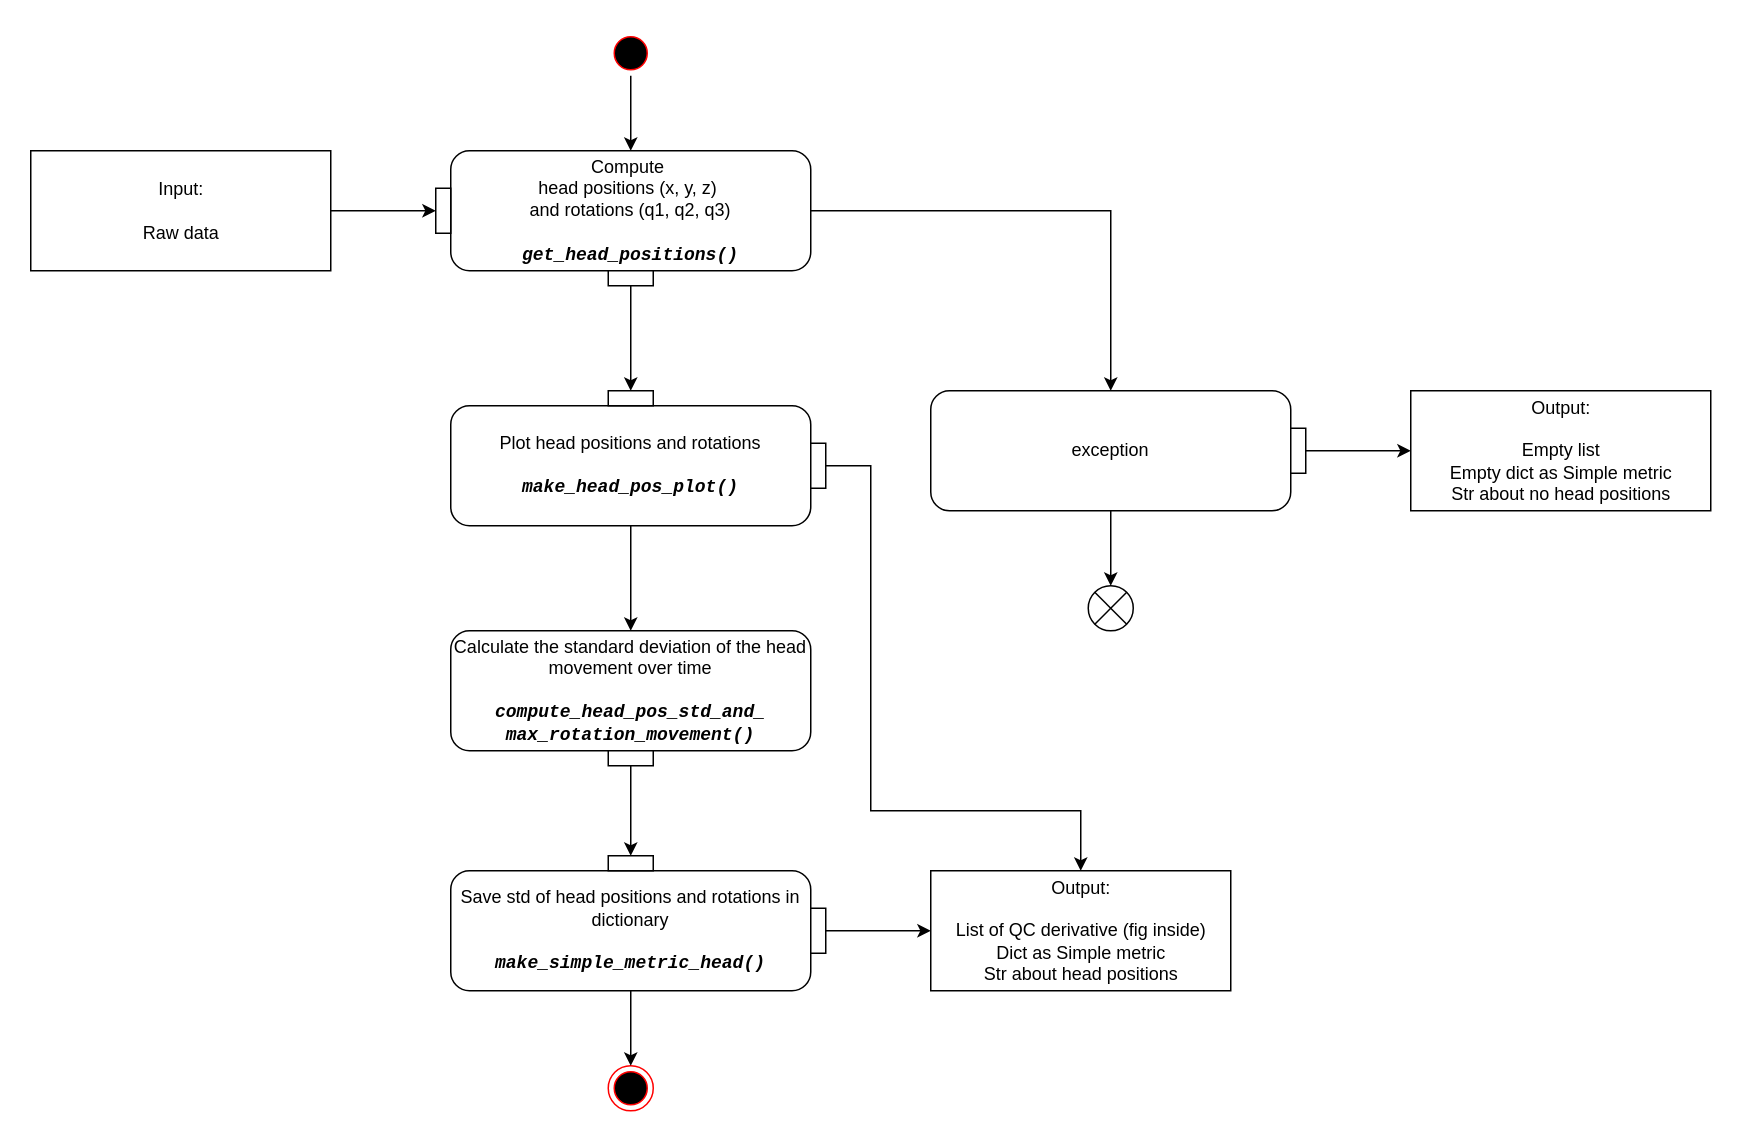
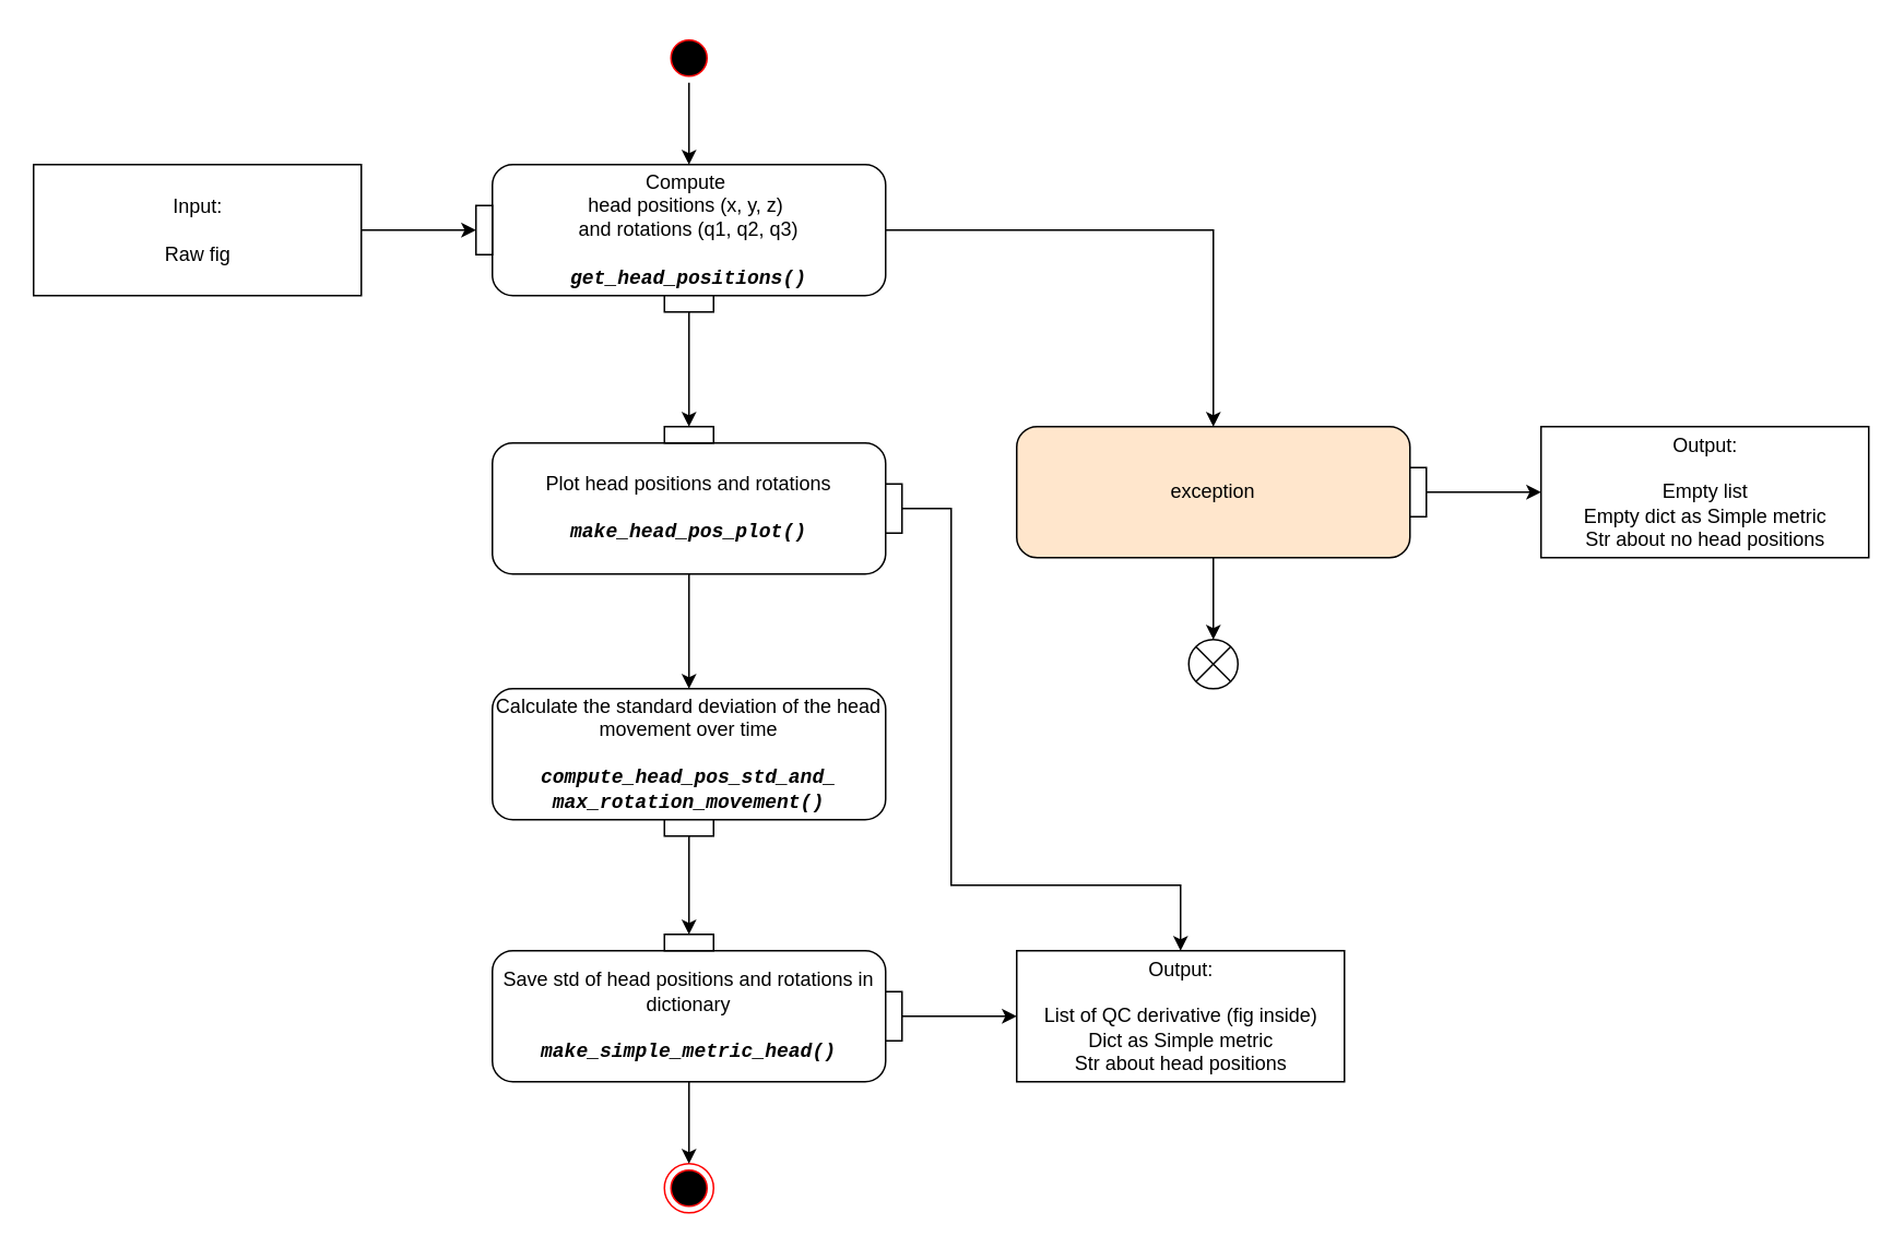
  <mxCell id="0" />
  <mxCell id="1" parent="0" />
  <mxCell id="2" value="" style="ellipse;html=1;shape=startState;fillColor=#000000;strokeColor=#ff0000;" parent="1" vertex="1"><mxGeometry x="405" y="20" width="30" height="30" as="geometry" /></mxCell>
  <mxCell id="3" value="" style="ellipse;html=1;shape=endState;fillColor=#000000;strokeColor=#ff0000;" parent="1" vertex="1"><mxGeometry x="405" y="710" width="30" height="30" as="geometry" /></mxCell>
  <mxCell id="4" value="Output:&lt;br&gt;&lt;br&gt;List of QC derivative (fig inside)&lt;br&gt;Dict as Simple metric&lt;br&gt;Str about head positions" style="html=1;dashed=0;fontFamily=Helvetica;fontSize=12;fontColor=rgb(0, 0, 0);align=center;strokeColor=rgb(0, 0, 0);fillColor=rgb(255, 255, 255);" parent="1" vertex="1"><mxGeometry x="620" y="580" width="200" height="80" as="geometry" /></mxCell>
- <mxCell id="5" value="Input:&lt;br&gt;&lt;br&gt;Raw data" style="html=1;" parent="1" vertex="1"><mxGeometry x="20" y="100" width="200" height="80" as="geometry" /></mxCell>
+ <mxCell id="5" value="Input:&lt;br&gt;&lt;br&gt;Raw fig" style="html=1;" parent="1" vertex="1"><mxGeometry x="20" y="100" width="200" height="80" as="geometry" /></mxCell>
  <mxCell id="6" value="" style="edgeStyle=orthogonalEdgeStyle;rounded=0;orthogonalLoop=1;jettySize=auto;html=1;fontFamily=Courier New;fontSize=12;" parent="1" source="25" target="29" edge="1"><mxGeometry relative="1" as="geometry" /></mxCell>
  <mxCell id="7" value="" style="edgeStyle=orthogonalEdgeStyle;rounded=0;orthogonalLoop=1;jettySize=auto;html=1;fontFamily=Courier New;fontSize=12;" parent="1" source="28" target="4" edge="1"><mxGeometry relative="1" as="geometry" /></mxCell>
  <mxCell id="8" value="" style="edgeStyle=orthogonalEdgeStyle;rounded=0;orthogonalLoop=1;jettySize=auto;html=1;fontFamily=Courier New;fontSize=12;" parent="1" source="27" target="3" edge="1"><mxGeometry relative="1" as="geometry" /></mxCell>
  <mxCell id="9" value="Output:&lt;br&gt;&lt;br&gt;Empty list&lt;br&gt;Empty dict as Simple metric&lt;br&gt;Str about no head positions" style="html=1;dashed=0;fontFamily=Helvetica;fontSize=12;fontColor=rgb(0, 0, 0);align=center;strokeColor=rgb(0, 0, 0);fillColor=rgb(255, 255, 255);" parent="1" vertex="1"><mxGeometry x="940" y="260" width="200" height="80" as="geometry" /></mxCell>
  <mxCell id="10" value="" style="shape=sumEllipse;perimeter=ellipsePerimeter;whiteSpace=wrap;html=1;backgroundOutline=1;fontFamily=Courier New;fontSize=12;" parent="1" vertex="1"><mxGeometry x="725" y="390" width="30" height="30" as="geometry" /></mxCell>
  <mxCell id="11" value="" style="edgeStyle=orthogonalEdgeStyle;rounded=0;orthogonalLoop=1;jettySize=auto;html=1;fontFamily=Courier New;fontSize=12;" parent="1" source="2" target="17" edge="1"><mxGeometry relative="1" as="geometry" /></mxCell>
  <mxCell id="12" style="edgeStyle=orthogonalEdgeStyle;rounded=0;orthogonalLoop=1;jettySize=auto;html=1;entryX=0.5;entryY=0;entryDx=0;entryDy=0;fontFamily=Courier New;fontSize=12;" parent="1" source="17" target="21" edge="1"><mxGeometry relative="1" as="geometry" /></mxCell>
  <mxCell id="13" value="" style="edgeStyle=orthogonalEdgeStyle;rounded=0;orthogonalLoop=1;jettySize=auto;html=1;fontFamily=Courier New;fontSize=12;" parent="1" source="22" target="9" edge="1"><mxGeometry relative="1" as="geometry" /></mxCell>
  <mxCell id="14" value="" style="edgeStyle=orthogonalEdgeStyle;rounded=0;orthogonalLoop=1;jettySize=auto;html=1;fontFamily=Courier New;fontSize=12;" parent="1" source="21" target="10" edge="1"><mxGeometry relative="1" as="geometry" /></mxCell>
  <mxCell id="15" value="" style="edgeStyle=orthogonalEdgeStyle;rounded=0;orthogonalLoop=1;jettySize=auto;html=1;fontFamily=Courier New;fontSize=12;" parent="1" source="5" target="19" edge="1"><mxGeometry relative="1" as="geometry" /></mxCell>
  <mxCell id="16" value="" style="group" parent="1" vertex="1" connectable="0"><mxGeometry x="290" y="100" width="250" height="90" as="geometry" /></mxCell>
  <mxCell id="17" value="&lt;div style=&quot;border-color: var(--border-color);&quot;&gt;Compute&amp;nbsp;&lt;/div&gt;&lt;div style=&quot;border-color: var(--border-color);&quot;&gt;head positions (x, y, z)&amp;nbsp;&lt;/div&gt;&lt;div style=&quot;border-color: var(--border-color);&quot;&gt;and rotations (q1, q2, q3)&lt;/div&gt;&lt;br style=&quot;border-color: var(--border-color);&quot;&gt;&lt;div style=&quot;border-color: var(--border-color);&quot;&gt;&lt;font style=&quot;border-color: var(--border-color);&quot; face=&quot;Courier New&quot;&gt;&lt;b style=&quot;border-color: var(--border-color);&quot;&gt;&lt;i style=&quot;border-color: var(--border-color);&quot;&gt;get_head_positions()&lt;/i&gt;&lt;/b&gt;&lt;/font&gt;&lt;/div&gt;" style="html=1;align=center;verticalAlign=middle;rounded=1;absoluteArcSize=1;arcSize=25;dashed=0;fontFamily=Helvetica;fontSize=12;whiteSpace=wrap;container=0;noLabel=0;imageAlign=center;" parent="16" vertex="1"><mxGeometry x="10" width="240" height="80" as="geometry" /></mxCell>
  <mxCell id="18" value="pinOut 2" style="fontStyle=0;labelPosition=center;verticalLabelPosition=bottom;align=center;verticalAlign=top;spacingLeft=2;fontFamily=Helvetica;fontSize=12;resizable=0;container=0;noLabel=1;" parent="16" vertex="1"><mxGeometry x="115" y="80" width="30" height="10" as="geometry" /></mxCell>
  <mxCell id="19" value="pinIn 2" style="fontStyle=0;labelPosition=left;verticalLabelPosition=middle;align=right;verticalAlign=middle;spacingLeft=2;fontFamily=Helvetica;fontSize=12;flipH=0;resizable=0;container=0;noLabel=1;" parent="16" vertex="1"><mxGeometry y="25" width="10" height="30" as="geometry" /></mxCell>
  <mxCell id="20" value="" style="group" parent="1" vertex="1" connectable="0"><mxGeometry x="620" y="260" width="250" height="80" as="geometry" /></mxCell>
- <mxCell id="21" value="exception" style="html=1;align=center;verticalAlign=middle;rounded=1;absoluteArcSize=1;arcSize=25;dashed=0;fontFamily=Helvetica;fontSize=12;whiteSpace=wrap;container=0;noLabel=0;imageAlign=center;" parent="20" vertex="1"><mxGeometry width="240" height="80" as="geometry" /></mxCell>
+ <mxCell id="21" value="exception" style="html=1;align=center;verticalAlign=middle;rounded=1;absoluteArcSize=1;arcSize=25;dashed=0;fontFamily=Helvetica;fontSize=12;whiteSpace=wrap;container=0;noLabel=0;imageAlign=center;fillColor=#ffe6cc;" parent="20" vertex="1"><mxGeometry width="240" height="80" as="geometry" /></mxCell>
  <mxCell id="22" value="pinOut 1" style="fontStyle=0;labelPosition=right;verticalLabelPosition=middle;align=left;verticalAlign=middle;spacingLeft=2;fontFamily=Helvetica;fontSize=12;resizable=0;container=0;noLabel=1;" parent="20" vertex="1"><mxGeometry x="240" y="25" width="10" height="30" as="geometry" /></mxCell>
  <mxCell id="23" value="" style="group" parent="1" vertex="1" connectable="0"><mxGeometry x="300" y="420" width="240" height="90" as="geometry" /></mxCell>
  <mxCell id="24" value="&lt;div&gt;Calculate the standard deviation of the head movement over time&lt;/div&gt;&lt;br&gt;&lt;div&gt;&lt;font face=&quot;Courier New&quot;&gt;&lt;b&gt;&lt;i&gt;compute_head_pos_std_and_&lt;/i&gt;&lt;/b&gt;&lt;/font&gt;&lt;/div&gt;&lt;div&gt;&lt;b style=&quot;font-family: &amp;quot;Courier New&amp;quot;; background-color: initial;&quot;&gt;&lt;i&gt;max_rotation_movement()&lt;/i&gt;&lt;/b&gt;&lt;br&gt;&lt;/div&gt;" style="html=1;align=center;verticalAlign=middle;rounded=1;absoluteArcSize=1;arcSize=25;dashed=0;fontFamily=Helvetica;fontSize=12;whiteSpace=wrap;container=0;noLabel=0;imageAlign=center;" parent="23" vertex="1"><mxGeometry width="240" height="80" as="geometry" /></mxCell>
  <mxCell id="25" value="pinOut 2" style="fontStyle=0;labelPosition=center;verticalLabelPosition=bottom;align=center;verticalAlign=top;spacingLeft=2;fontFamily=Helvetica;fontSize=12;resizable=0;container=0;noLabel=1;" parent="23" vertex="1"><mxGeometry x="105" y="80" width="30" height="10" as="geometry" /></mxCell>
  <mxCell id="26" value="" style="group" parent="1" vertex="1" connectable="0"><mxGeometry x="300" y="570" width="250" height="90" as="geometry" /></mxCell>
  <mxCell id="27" value="&lt;div&gt;Save std of head positions and rotations in dictionary&lt;/div&gt;&lt;br&gt;&lt;font face=&quot;Courier New&quot;&gt;&lt;b&gt;&lt;i&gt;make_simple_metric_head()&lt;/i&gt;&lt;/b&gt;&lt;/font&gt;" style="html=1;align=center;verticalAlign=middle;rounded=1;absoluteArcSize=1;arcSize=25;dashed=0;fontFamily=Helvetica;fontSize=12;whiteSpace=wrap;container=0;noLabel=0;imageAlign=center;" parent="26" vertex="1"><mxGeometry y="10" width="240" height="80" as="geometry" /></mxCell>
  <mxCell id="28" value="pinOut 1" style="fontStyle=0;labelPosition=right;verticalLabelPosition=middle;align=left;verticalAlign=middle;spacingLeft=2;fontFamily=Helvetica;fontSize=12;resizable=0;container=0;noLabel=1;" parent="26" vertex="1"><mxGeometry x="240" y="35" width="10" height="30" as="geometry" /></mxCell>
  <mxCell id="29" value="pinIn 1" style="fontStyle=0;labelPosition=center;verticalLabelPosition=top;align=center;verticalAlign=bottom;spacingLeft=2;fontFamily=Helvetica;fontSize=12;resizable=0;container=0;noLabel=1;" parent="26" vertex="1"><mxGeometry x="105" width="30" height="10" as="geometry" /></mxCell>
  <mxCell id="30" value="" style="group;flipH=1;" vertex="1" connectable="0" parent="1"><mxGeometry x="300" y="260" width="250" height="90" as="geometry" /></mxCell>
  <mxCell id="31" value="&lt;div style=&quot;border-color: var(--border-color);&quot;&gt;Plot head positions and rotations&lt;/div&gt;&lt;br style=&quot;border-color: var(--border-color);&quot;&gt;&lt;font style=&quot;border-color: var(--border-color);&quot; face=&quot;Courier New&quot;&gt;&lt;b style=&quot;border-color: var(--border-color);&quot;&gt;&lt;i style=&quot;border-color: var(--border-color);&quot;&gt;make_head_pos_plot()&lt;/i&gt;&lt;/b&gt;&lt;/font&gt;" style="html=1;align=center;verticalAlign=middle;rounded=1;absoluteArcSize=1;arcSize=25;dashed=0;fontFamily=Helvetica;fontSize=12;whiteSpace=wrap;container=0;noLabel=0;imageAlign=center;" vertex="1" parent="30"><mxGeometry y="10" width="240" height="80" as="geometry" /></mxCell>
  <mxCell id="32" value="pinIn 2" style="fontStyle=0;labelPosition=left;verticalLabelPosition=middle;align=right;verticalAlign=middle;spacingLeft=2;fontFamily=Helvetica;fontSize=12;flipH=0;resizable=0;container=0;noLabel=1;" vertex="1" parent="30"><mxGeometry x="240" y="35" width="10" height="30" as="geometry" /></mxCell>
  <mxCell id="33" value="pinIn 1" style="fontStyle=0;labelPosition=center;verticalLabelPosition=top;align=center;verticalAlign=bottom;spacingLeft=2;fontFamily=Helvetica;fontSize=12;resizable=0;container=0;noLabel=1;" vertex="1" parent="30"><mxGeometry x="105" width="30" height="10" as="geometry" /></mxCell>
  <mxCell id="34" value="" style="edgeStyle=orthogonalEdgeStyle;rounded=0;orthogonalLoop=1;jettySize=auto;html=1;" edge="1" parent="1" source="18" target="33"><mxGeometry relative="1" as="geometry" /></mxCell>
  <mxCell id="35" value="" style="edgeStyle=orthogonalEdgeStyle;rounded=0;orthogonalLoop=1;jettySize=auto;html=1;" edge="1" parent="1" source="31" target="24"><mxGeometry relative="1" as="geometry" /></mxCell>
  <mxCell id="36" style="edgeStyle=orthogonalEdgeStyle;rounded=0;orthogonalLoop=1;jettySize=auto;html=1;entryX=0.5;entryY=0;entryDx=0;entryDy=0;" edge="1" parent="1" source="32" target="4"><mxGeometry relative="1" as="geometry"><Array as="points"><mxPoint x="580" y="310" /><mxPoint x="580" y="540" /><mxPoint x="720" y="540" /></Array></mxGeometry></mxCell>
